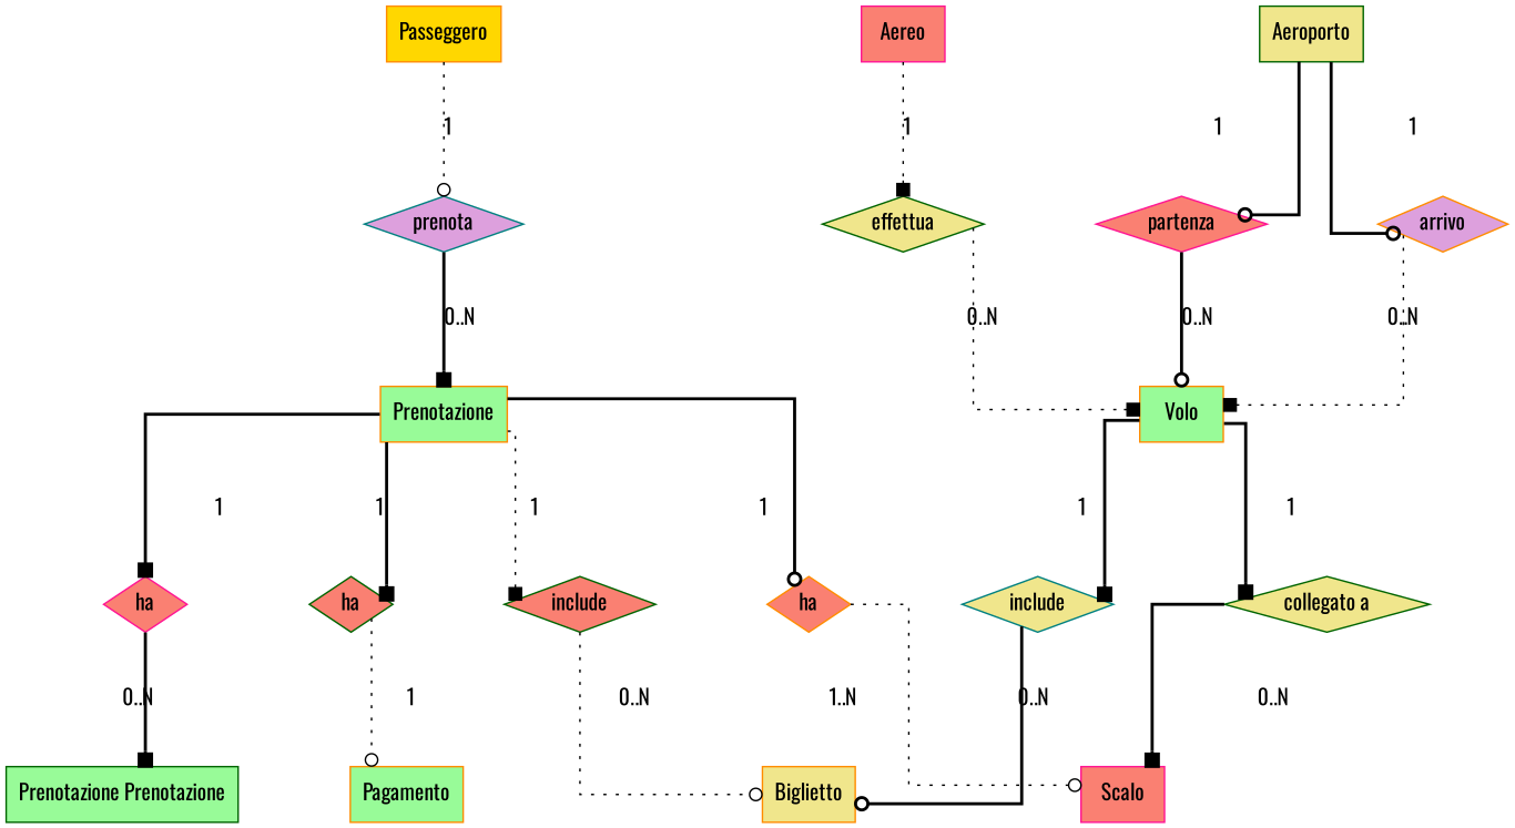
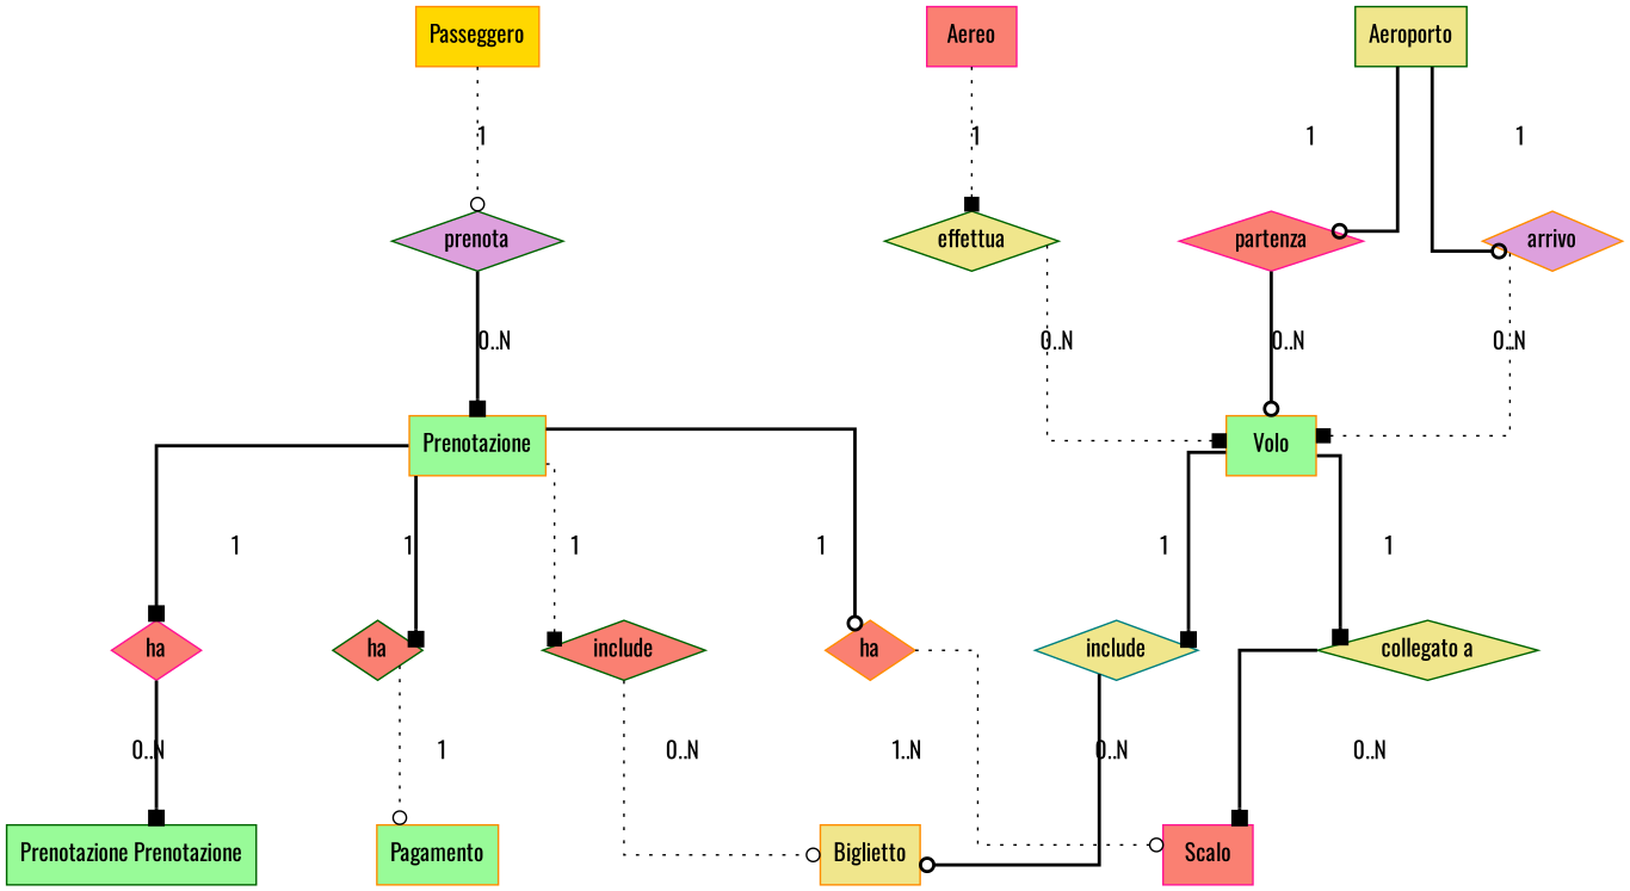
  digraph {
    bgcolor=white
    fontname=Oswald
    nodesep=1.0
    rankdir=TB
    ranksep=1.0
    splines=ortho
    node [color=darkorange fillcolor=salmon fontname=Oswald shape=diamond style=filled]
    edge [arrowhead=box fontname=Oswald style=bold]
    n1 [fillcolor=gold label=Passeggero shape=rectangle]
-   n2 [color=teal fillcolor=plum label=prenota]
+   n2 [color=darkgreen fillcolor=plum label=prenota]
    n3 [fillcolor=palegreen label=Prenotazione shape=rectangle]
    n4 [color=darkgreen fillcolor=khaki label=Aeroporto shape=rectangle]
    n5 [color=deeppink label=partenza]
    n6 [fillcolor=plum label=arrivo]
    n7 [fillcolor=palegreen label=Volo shape=rectangle]
    n8 [color=deeppink label=Aereo shape=rectangle]
    n9 [color=darkgreen fillcolor=khaki label=effettua]
    n10 [color=teal fillcolor=khaki label=include]
    n11 [color=darkgreen fillcolor=khaki label="collegato a"]
    n12 [fillcolor=khaki label=Biglietto shape=rectangle]
    n13 [color=deeppink label=Scalo shape=rectangle]
    n14 [color=deeppink label=ha]
    n15 [color=darkgreen label=include]
    n16 [color=darkgreen label=ha]
    n17 [label=ha]
    n18 [color=darkgreen fillcolor=palegreen label="Prenotazione Prenotazione" shape=rectangle]
    n19 [fillcolor=palegreen label=Pagamento shape=rectangle]
    n1 -> n2 [arrowhead=odot label=1 style=dotted]
    n2 -> n3 [label="0..N"]
    n3 -> n14 [label=1]
    n3 -> n15 [label=1 style=dotted]
    n3 -> n16 [label=1]
    n3 -> n17 [arrowhead=odot label=1]
    n4 -> n5 [arrowhead=odot label=1]
    n4 -> n6 [arrowhead=odot label=1]
    n5 -> n7 [arrowhead=odot label="0..N"]
    n6 -> n7 [label="0..N" style=dotted]
    n7 -> n10 [label=1]
    n7 -> n11 [label=1]
    n8 -> n9 [label=1 style=dotted]
    n9 -> n7 [label="0..N" style=dotted]
    n10 -> n12 [arrowhead=odot label="0..N"]
    n11 -> n13 [label="0..N"]
    n14 -> n18 [label="0..N"]
    n15 -> n12 [arrowhead=odot label="0..N" style=dotted]
    n16 -> n19 [arrowhead=odot label=1 style=dotted]
    n17 -> n13 [arrowhead=odot label="1..N" style=dotted]
  }
